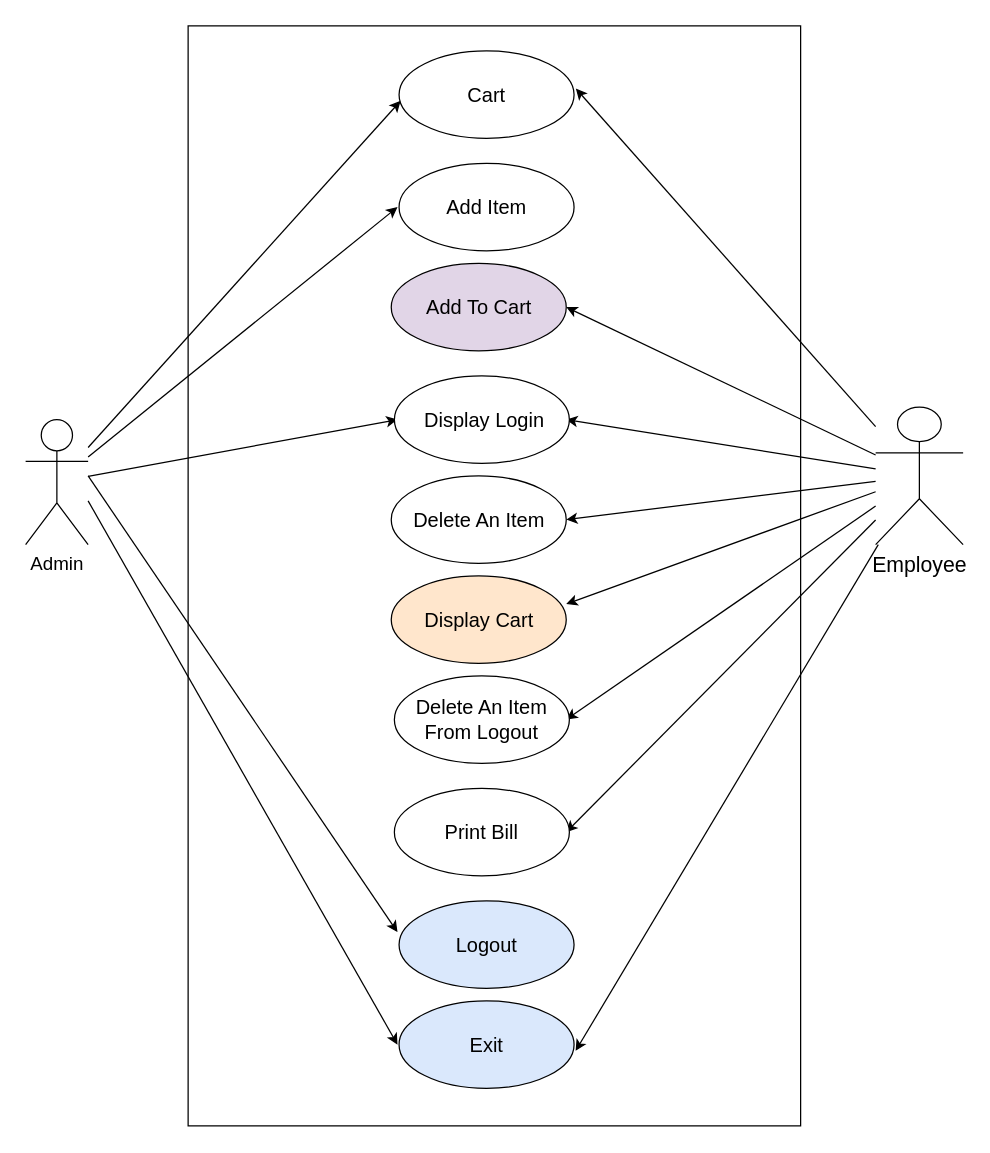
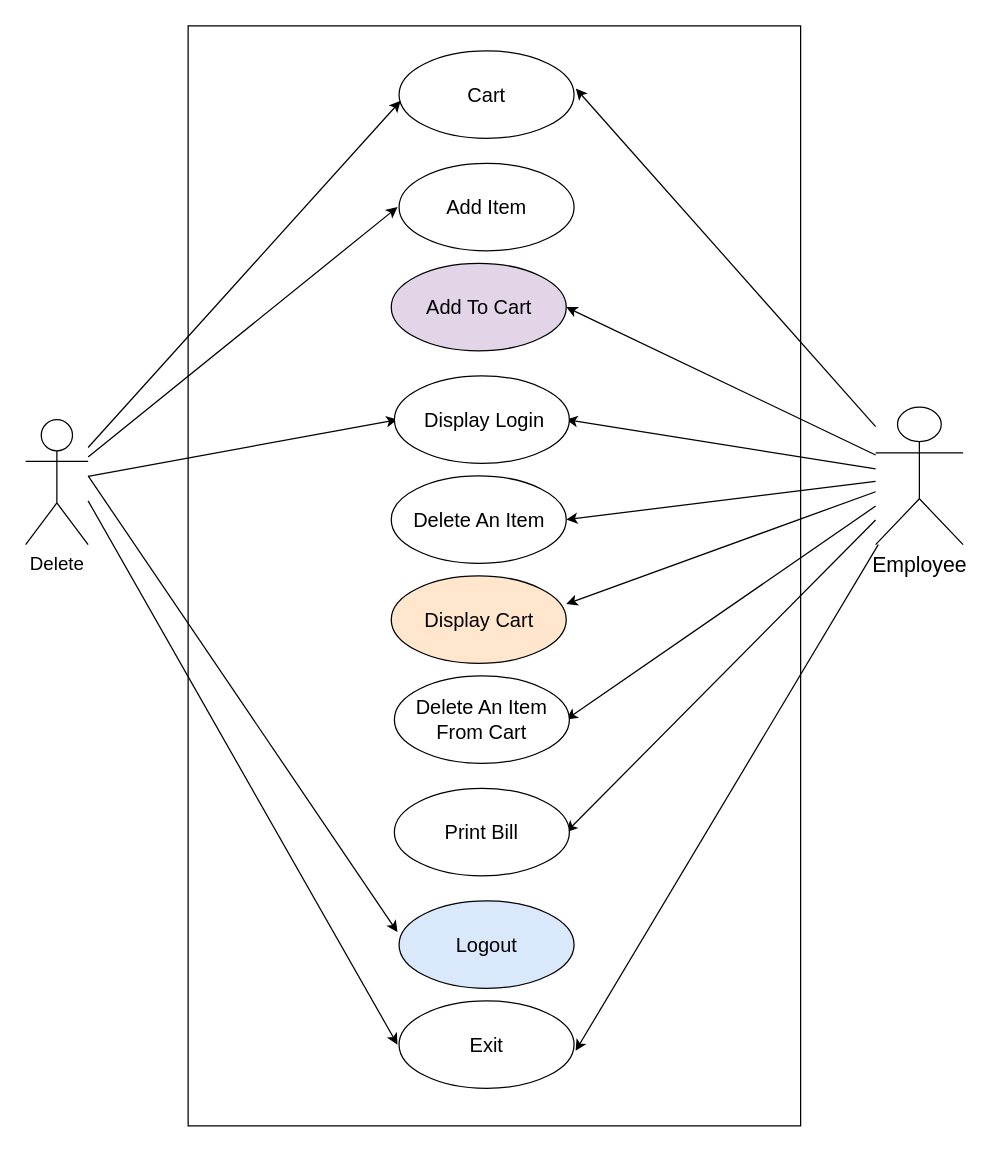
  <mxCell id="0" />
  <mxCell id="1" parent="0" />
- <mxCell id="2" value="&lt;font style=&quot;font-size: 15px;&quot;&gt;Admin&lt;/font&gt;" style="shape=umlActor;verticalLabelPosition=bottom;verticalAlign=top;html=1;outlineConnect=0;" parent="1" vertex="1"><mxGeometry x="20" y="335" width="50" height="100" as="geometry" /></mxCell>
+ <mxCell id="2" value="&lt;font style=&quot;font-size: 15px;&quot;&gt;Delete&lt;/font&gt;" style="shape=umlActor;verticalLabelPosition=bottom;verticalAlign=top;html=1;outlineConnect=0;" parent="1" vertex="1"><mxGeometry x="20" y="335" width="50" height="100" as="geometry" /></mxCell>
  <mxCell id="3" value="&lt;font style=&quot;font-size: 17px;&quot;&gt;Employee&lt;/font&gt;" style="shape=umlActor;verticalLabelPosition=bottom;verticalAlign=top;html=1;outlineConnect=0;" parent="1" vertex="1"><mxGeometry x="700" y="325" width="70" height="110" as="geometry" /></mxCell>
  <mxCell id="4" value="" style="rounded=0;whiteSpace=wrap;html=1;" parent="1" vertex="1"><mxGeometry x="150" y="20" width="490" height="880" as="geometry" /></mxCell>
  <mxCell id="5" value="" style="endArrow=classic;html=1;rounded=0;fontSize=16;entryX=0;entryY=0.5;entryDx=0;entryDy=0;" parent="1" source="2" edge="1"><mxGeometry width="50" height="50" relative="1" as="geometry"><mxPoint x="340" y="300" as="sourcePoint" /><mxPoint x="320" y="80" as="targetPoint" /></mxGeometry></mxCell>
  <mxCell id="6" value="" style="endArrow=classic;html=1;rounded=0;fontSize=16;entryX=0;entryY=0.5;entryDx=0;entryDy=0;" parent="1" source="2" edge="1"><mxGeometry width="50" height="50" relative="1" as="geometry"><mxPoint x="340" y="300" as="sourcePoint" /><mxPoint x="317.5" y="165" as="targetPoint" /></mxGeometry></mxCell>
  <mxCell id="7" value="" style="endArrow=classic;html=1;rounded=0;fontSize=16;entryX=0;entryY=0.5;entryDx=0;entryDy=0;" parent="1" source="2" edge="1"><mxGeometry width="50" height="50" relative="1" as="geometry"><mxPoint x="340" y="300" as="sourcePoint" /><mxPoint x="317.5" y="335" as="targetPoint" /></mxGeometry></mxCell>
  <mxCell id="8" value="" style="endArrow=classic;html=1;rounded=0;fontSize=16;entryX=0;entryY=0.5;entryDx=0;entryDy=0;" parent="1" edge="1"><mxGeometry width="50" height="50" relative="1" as="geometry"><mxPoint x="70" y="380" as="sourcePoint" /><mxPoint x="317.5" y="745" as="targetPoint" /></mxGeometry></mxCell>
  <mxCell id="9" value="" style="endArrow=classic;html=1;rounded=0;fontSize=16;entryX=1;entryY=0.5;entryDx=0;entryDy=0;" parent="1" source="3" edge="1"><mxGeometry width="50" height="50" relative="1" as="geometry"><mxPoint x="340" y="500" as="sourcePoint" /><mxPoint x="452.5" y="245" as="targetPoint" /></mxGeometry></mxCell>
  <mxCell id="10" value="" style="endArrow=classic;html=1;rounded=0;fontSize=16;entryX=1;entryY=0.5;entryDx=0;entryDy=0;" parent="1" source="3" edge="1"><mxGeometry width="50" height="50" relative="1" as="geometry"><mxPoint x="340" y="300" as="sourcePoint" /><mxPoint x="452.5" y="335" as="targetPoint" /></mxGeometry></mxCell>
  <mxCell id="11" value="" style="endArrow=classic;html=1;rounded=0;fontSize=16;entryX=1;entryY=0.5;entryDx=0;entryDy=0;" parent="1" source="3" edge="1"><mxGeometry width="50" height="50" relative="1" as="geometry"><mxPoint x="340" y="300" as="sourcePoint" /><mxPoint x="452.5" y="415" as="targetPoint" /></mxGeometry></mxCell>
  <mxCell id="12" value="" style="endArrow=classic;html=1;rounded=0;fontSize=16;entryX=1;entryY=0.25;entryDx=0;entryDy=0;" parent="1" source="3" edge="1"><mxGeometry width="50" height="50" relative="1" as="geometry"><mxPoint x="340" y="300" as="sourcePoint" /><mxPoint x="452.5" y="482.5" as="targetPoint" /></mxGeometry></mxCell>
  <mxCell id="13" value="" style="endArrow=classic;html=1;rounded=0;fontSize=16;entryX=1;entryY=0.5;entryDx=0;entryDy=0;" parent="1" source="3" edge="1"><mxGeometry width="50" height="50" relative="1" as="geometry"><mxPoint x="340" y="400" as="sourcePoint" /><mxPoint x="452.5" y="575" as="targetPoint" /></mxGeometry></mxCell>
  <mxCell id="14" value="" style="endArrow=classic;html=1;rounded=0;fontSize=16;entryX=1;entryY=0.5;entryDx=0;entryDy=0;" parent="1" source="3" edge="1"><mxGeometry width="50" height="50" relative="1" as="geometry"><mxPoint x="340" y="600" as="sourcePoint" /><mxPoint x="452.5" y="665" as="targetPoint" /></mxGeometry></mxCell>
  <mxCell id="15" value="" style="endArrow=classic;html=1;rounded=0;fontSize=16;entryX=0;entryY=0.5;entryDx=0;entryDy=0;" parent="1" edge="1"><mxGeometry width="50" height="50" relative="1" as="geometry"><mxPoint x="70" y="400" as="sourcePoint" /><mxPoint x="317.5" y="835" as="targetPoint" /></mxGeometry></mxCell>
  <mxCell id="16" value="" style="endArrow=classic;html=1;rounded=0;fontSize=16;entryX=1;entryY=0.6;entryDx=0;entryDy=0;entryPerimeter=0;" parent="1" source="3" edge="1"><mxGeometry width="50" height="50" relative="1" as="geometry"><mxPoint x="340" y="580" as="sourcePoint" /><mxPoint x="460" y="840" as="targetPoint" /></mxGeometry></mxCell>
  <mxCell id="17" value="" style="endArrow=classic;html=1;rounded=0;entryX=0.633;entryY=0.057;entryDx=0;entryDy=0;entryPerimeter=0;" edge="1" parent="1" source="3" target="4"><mxGeometry width="50" height="50" relative="1" as="geometry"><mxPoint x="370" y="380" as="sourcePoint" /><mxPoint x="670" y="320" as="targetPoint" /></mxGeometry></mxCell>
  <mxCell id="18" value="&lt;span style=&quot;font-size: 16px;&quot;&gt;Add Item&lt;/span&gt;&lt;span style=&quot;color: rgba(0, 0, 0, 0); font-family: monospace; font-size: 0px; text-align: start;&quot;&gt;%3CmxGraphModel%3E%3Croot%3E%3CmxCell%20id%3D%220%22%2F%3E%3CmxCell%20id%3D%221%22%20parent%3D%220%22%2F%3E%3CmxCell%20id%3D%222%22%20value%3D%22%26lt%3Bfont%20style%3D%26quot%3Bfont-size%3A%2016px%3B%26quot%3B%26gt%3BLogin%26lt%3B%2Ffont%26gt%3B%22%20style%3D%22ellipse%3BwhiteSpace%3Dwrap%3Bhtml%3D1%3B%22%20vertex%3D%221%22%20parent%3D%221%22%3E%3CmxGeometry%20x%3D%22345%22%20y%3D%2250%22%20width%3D%22140%22%20height%3D%2270%22%20as%3D%22geometry%22%2F%3E%3C%2FmxCell%3E%3C%2Froot%3E%3C%2FmxGraphModel%3E&lt;/span&gt;" style="ellipse;whiteSpace=wrap;html=1;" vertex="1" parent="1"><mxGeometry x="318.75" y="130" width="140" height="70" as="geometry" /></mxCell>
  <mxCell id="19" value="&lt;font style=&quot;font-size: 16px;&quot;&gt;Add To Cart&lt;/font&gt;" style="ellipse;whiteSpace=wrap;html=1;fillColor=#e1d5e7;" vertex="1" parent="1"><mxGeometry x="312.5" y="210" width="140" height="70" as="geometry" /></mxCell>
  <mxCell id="20" value="&lt;font style=&quot;font-size: 16px;&quot;&gt;&amp;nbsp;Display Login&lt;/font&gt;" style="ellipse;whiteSpace=wrap;html=1;" vertex="1" parent="1"><mxGeometry x="315" y="300" width="140" height="70" as="geometry" /></mxCell>
  <mxCell id="21" value="&lt;span style=&quot;font-size: 16px;&quot;&gt;Delete An Item&lt;/span&gt;&lt;span style=&quot;color: rgba(0, 0, 0, 0); font-family: monospace; font-size: 0px; text-align: start;&quot;&gt;%3CmxGraphModel%3E%3Croot%3E%3CmxCell%20id%3D%220%22%2F%3E%3CmxCell%20id%3D%221%22%20parent%3D%220%22%2F%3E%3CmxCell%20id%3D%222%22%20value%3D%22%26lt%3Bfont%20style%3D%26quot%3Bfont-size%3A%2016px%3B%26quot%3B%26gt%3B%26amp%3Bnbsp%3BDisplay%20Item%26lt%3B%2Ffont%26gt%3B%22%20style%3D%22ellipse%3BwhiteSpace%3Dwrap%3Bhtml%3D1%3B%22%20vertex%3D%221%22%20parent%3D%221%22%3E%3CmxGeometry%20x%3D%22345%22%20y%3D%22310%22%20width%3D%22140%22%20height%3D%2270%22%20as%3D%22geometry%22%2F%3E%3C%2FmxCell%3E%3C%2Froot%3E%3C%2FmxGraphModel%3E&lt;/span&gt;" style="ellipse;whiteSpace=wrap;html=1;" vertex="1" parent="1"><mxGeometry x="312.5" y="380" width="140" height="70" as="geometry" /></mxCell>
  <mxCell id="22" value="&lt;span style=&quot;font-size: 16px;&quot;&gt;Display Cart&lt;/span&gt;" style="ellipse;whiteSpace=wrap;html=1;fillColor=#ffe6cc;" vertex="1" parent="1"><mxGeometry x="312.5" y="460" width="140" height="70" as="geometry" /></mxCell>
- <mxCell id="23" value="&lt;span style=&quot;font-size: 16px;&quot;&gt;Delete An Item From Logout&lt;/span&gt;" style="ellipse;whiteSpace=wrap;html=1;" vertex="1" parent="1"><mxGeometry x="315" y="540" width="140" height="70" as="geometry" /></mxCell>
+ <mxCell id="23" value="&lt;span style=&quot;font-size: 16px;&quot;&gt;Delete An Item From Cart&lt;/span&gt;" style="ellipse;whiteSpace=wrap;html=1;" vertex="1" parent="1"><mxGeometry x="315" y="540" width="140" height="70" as="geometry" /></mxCell>
  <mxCell id="24" value="&lt;div style=&quot;text-align: center;&quot;&gt;&lt;span style=&quot;text-align: start; background-color: initial; font-size: 16px;&quot;&gt;Print Bill&lt;/span&gt;&lt;span style=&quot;color: rgba(0, 0, 0, 0); font-family: monospace; font-size: 0px; text-align: start; background-color: initial;&quot;&gt;3CmxGraphModel%3E%3Croot%3E%3CmxCell%20id%3D%220%22%2F%3E%3CmxCell%20id%3D%221%22%20parent%3D%220%22%2F%3E%3CmxCell%20id%3D%222%22%20value%3D%22%26lt%3Bfont%20style%3D%26quot%3Bfont-size%3A%2016px%3B%26quot%3B%26gt%3B%26amp%3Bnbsp%3BDisplay%20Item%26lt%3B%2Ffont%26gt%3B%22%20style%3D%22ellipse%3BwhiteSpace%3Dwrap%3Bhtml%3D1%3B%22%20vertex%3D%221%22%20parent%3D%221%22%3E%3CmxGeometry%20x%3D%22345%22%20y%3D%22310%22%20width%3D%22140%22%20height%3D%2270%22%20as%3D%22geometry%22%2F%3E%3C%2FmxCell%3E%3C%2Froot%3E%3C%2FmxGraphModel%3E&lt;/span&gt;&lt;/div&gt;" style="ellipse;whiteSpace=wrap;html=1;" vertex="1" parent="1"><mxGeometry x="315" y="630" width="140" height="70" as="geometry" /></mxCell>
  <mxCell id="25" value="&lt;div style=&quot;text-align: start;&quot;&gt;&lt;span style=&quot;font-size: 16px;&quot;&gt;Logout&lt;/span&gt;&lt;/div&gt;" style="ellipse;whiteSpace=wrap;html=1;fillColor=#dae8fc;" vertex="1" parent="1"><mxGeometry x="318.75" y="720" width="140" height="70" as="geometry" /></mxCell>
- <mxCell id="26" value="&lt;div style=&quot;text-align: start;&quot;&gt;&lt;span style=&quot;font-size: 16px;&quot;&gt;Exit&lt;/span&gt;&lt;/div&gt;" style="ellipse;whiteSpace=wrap;html=1;fillColor=#dae8fc;" vertex="1" parent="1"><mxGeometry x="318.75" y="800" width="140" height="70" as="geometry" /></mxCell>
+ <mxCell id="26" value="&lt;div style=&quot;text-align: start;&quot;&gt;&lt;span style=&quot;font-size: 16px;&quot;&gt;Exit&lt;/span&gt;&lt;/div&gt;" style="ellipse;whiteSpace=wrap;html=1;" vertex="1" parent="1"><mxGeometry x="318.75" y="800" width="140" height="70" as="geometry" /></mxCell>
  <mxCell id="27" value="&lt;span style=&quot;font-size: 16px;&quot;&gt;Cart&lt;/span&gt;" style="ellipse;whiteSpace=wrap;html=1;" vertex="1" parent="1"><mxGeometry x="318.75" y="40" width="140" height="70" as="geometry" /></mxCell>
